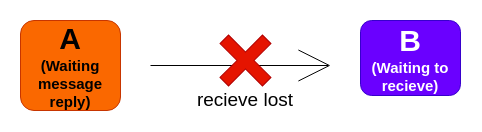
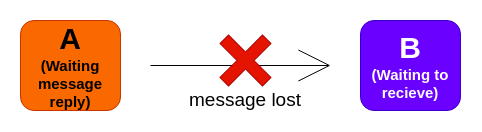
  <mxCell id="0" />
  <mxCell id="1" parent="0" />
  <mxCell id="2" value="" style="edgeStyle=orthogonalEdgeStyle;rounded=0;orthogonalLoop=1;jettySize=auto;html=1;endArrow=open;endFill=0;endSize=30;labelBackgroundColor=none;" edge="1" parent="1"><mxGeometry y="35" relative="1" as="geometry"><mxPoint x="150" y="65" as="sourcePoint" /><mxPoint x="330" y="65" as="targetPoint" /><mxPoint as="offset" /></mxGeometry></mxCell>
  <mxCell id="3" value="&lt;font&gt;&lt;span style=&quot;font-size: 30px&quot;&gt;A&lt;/span&gt;&lt;br&gt;&lt;font style=&quot;font-size: 15px&quot;&gt;(Waiting message reply)&lt;/font&gt;&lt;br&gt;&lt;/font&gt;" style="rounded=1;whiteSpace=wrap;html=1;fillColor=#fa6800;strokeColor=#C73500;fontColor=#000000;fontStyle=1" vertex="1" parent="1"><mxGeometry x="20" y="20" width="100" height="90" as="geometry" /></mxCell>
- <mxCell id="4" value="&lt;font&gt;&lt;span style=&quot;font-size: 30px&quot;&gt;B&lt;/span&gt;&lt;br&gt;&lt;font style=&quot;font-size: 15px&quot;&gt;(Waiting to recieve)&lt;/font&gt;&lt;br&gt;&lt;/font&gt;" style="rounded=1;whiteSpace=wrap;html=1;fillColor=#6a00ff;strokeColor=#3700CC;fontColor=#ffffff;fontStyle=1" vertex="1" parent="1"><mxGeometry x="360" y="20" width="100" height="75" as="geometry" /></mxCell>
+ <mxCell id="4" value="&lt;font&gt;&lt;span style=&quot;font-size: 30px&quot;&gt;B&lt;/span&gt;&lt;br&gt;&lt;font style=&quot;font-size: 15px&quot;&gt;(Waiting to recieve)&lt;/font&gt;&lt;br&gt;&lt;/font&gt;" style="rounded=1;whiteSpace=wrap;html=1;fillColor=#6a00ff;strokeColor=#3700CC;fontColor=#ffffff;fontStyle=1" vertex="1" parent="1"><mxGeometry x="360" y="20" width="100" height="90" as="geometry" /></mxCell>
  <mxCell id="5" value="" style="shape=cross;whiteSpace=wrap;html=1;rotation=-45;fillColor=#e51400;strokeColor=#B20000;fontColor=#ffffff;" vertex="1" parent="1"><mxGeometry x="215" y="30" width="60" height="60" as="geometry" /></mxCell>
- <mxCell id="6" value="recieve lost" style="text;html=1;strokeColor=none;fillColor=none;align=center;verticalAlign=middle;whiteSpace=wrap;rounded=0;fontSize=19;" vertex="1" parent="1"><mxGeometry x="180" y="90" width="130" height="20" as="geometry" /></mxCell>
+ <mxCell id="6" value="message lost" style="text;html=1;strokeColor=none;fillColor=none;align=center;verticalAlign=middle;whiteSpace=wrap;rounded=0;fontSize=19;" vertex="1" parent="1"><mxGeometry x="180" y="90" width="130" height="20" as="geometry" /></mxCell>
